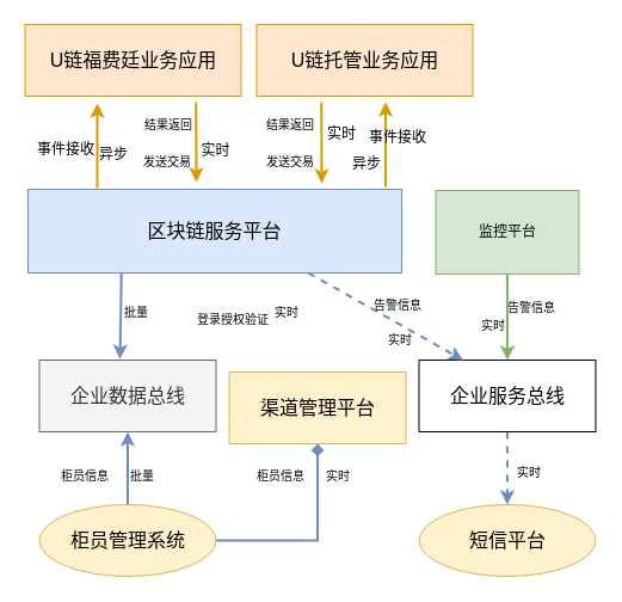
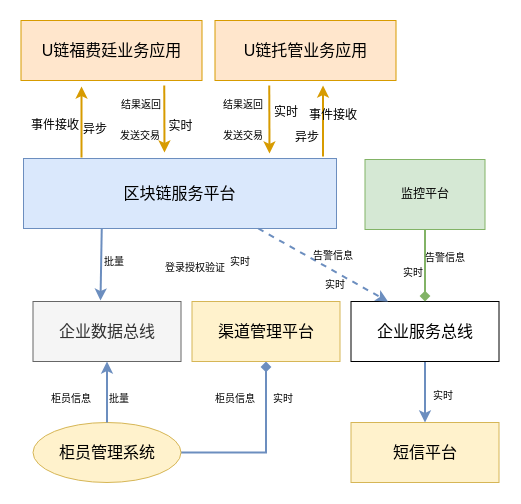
  <mxCell id="0" />
  <mxCell id="1" parent="0" />
  <mxCell id="2" value="区块链服务平台" style="rounded=0;whiteSpace=wrap;html=1;fontSize=16;fillColor=#dae8fc;strokeColor=#6c8ebf;" parent="1" vertex="1"><mxGeometry x="23" y="158" width="313" height="70" as="geometry" /></mxCell>
  <mxCell id="3" value="U链福费廷业务应用" style="rounded=0;whiteSpace=wrap;html=1;fontSize=16;fillColor=#ffe6cc;strokeColor=#d79b00;" parent="1" vertex="1"><mxGeometry x="20.5" y="20" width="181" height="60" as="geometry" /></mxCell>
  <mxCell id="4" value="U链托管业务应用" style="rounded=0;whiteSpace=wrap;html=1;fontSize=16;fillColor=#ffe6cc;strokeColor=#d79b00;" parent="1" vertex="1"><mxGeometry x="214.5" y="20" width="181" height="60" as="geometry" /></mxCell>
  <mxCell id="5" value="企业数据总线" style="rounded=0;whiteSpace=wrap;html=1;fontSize=16;fillColor=#f5f5f5;strokeColor=#666666;fontColor=#333333;" parent="1" vertex="1"><mxGeometry x="32.5" y="301" width="148" height="60" as="geometry" /></mxCell>
- <mxCell id="6" style="edgeStyle=orthogonalEdgeStyle;rounded=0;orthogonalLoop=1;jettySize=auto;html=1;exitX=0.5;exitY=1;exitDx=0;exitDy=0;strokeColor=#6C8EBF;strokeWidth=2;fontSize=10;dashed=1;" parent="1" source="7" target="11" edge="1"><mxGeometry relative="1" as="geometry" /></mxCell>
+ <mxCell id="6" style="edgeStyle=orthogonalEdgeStyle;rounded=0;orthogonalLoop=1;jettySize=auto;html=1;exitX=0.5;exitY=1;exitDx=0;exitDy=0;strokeColor=#6C8EBF;strokeWidth=2;fontSize=10;" parent="1" source="7" target="11" edge="1"><mxGeometry relative="1" as="geometry" /></mxCell>
  <mxCell id="7" value="企业服务总线" style="rounded=0;whiteSpace=wrap;html=1;fontSize=16;" parent="1" vertex="1"><mxGeometry x="350.5" y="301" width="148" height="60" as="geometry" /></mxCell>
  <mxCell id="8" style="edgeStyle=orthogonalEdgeStyle;rounded=0;orthogonalLoop=1;jettySize=auto;html=1;exitX=1;exitY=0.5;exitDx=0;exitDy=0;entryX=0.5;entryY=1;entryDx=0;entryDy=0;strokeColor=#6C8EBF;strokeWidth=2;fontSize=10;endArrow=diamond;" parent="1" source="9" target="10" edge="1"><mxGeometry relative="1" as="geometry" /></mxCell>
  <mxCell id="9" value="柜员管理系统" style="ellipse;whiteSpace=wrap;html=1;fontSize=16;fillColor=#fff2cc;strokeColor=#d6b656;" parent="1" vertex="1"><mxGeometry x="32.5" y="422" width="148" height="60" as="geometry" /></mxCell>
- <mxCell id="10" value="渠道管理平台" style="rounded=0;whiteSpace=wrap;html=1;fontSize=16;fillColor=#fff2cc;strokeColor=#d6b656;" parent="1" vertex="1"><mxGeometry x="191.5" y="311" width="148" height="60" as="geometry" /></mxCell>
- <mxCell id="11" value="短信平台" style="ellipse;whiteSpace=wrap;html=1;fontSize=16;fillColor=#fff2cc;strokeColor=#d6b656;" parent="1" vertex="1"><mxGeometry x="350.5" y="422" width="148" height="60" as="geometry" /></mxCell>
+ <mxCell id="10" value="渠道管理平台" style="rounded=0;whiteSpace=wrap;html=1;fontSize=16;fillColor=#fff2cc;strokeColor=#d6b656;" parent="1" vertex="1"><mxGeometry x="191.5" y="301" width="148" height="60" as="geometry" /></mxCell>
+ <mxCell id="11" value="短信平台" style="rounded=0;whiteSpace=wrap;html=1;fontSize=16;fillColor=#fff2cc;strokeColor=#d6b656;" parent="1" vertex="1"><mxGeometry x="350.5" y="422" width="148" height="60" as="geometry" /></mxCell>
  <mxCell id="12" value="" style="endArrow=none;startArrow=classic;html=1;strokeColor=#d79b00;strokeWidth=2;fontSize=16;entryX=0.75;entryY=1;entryDx=0;entryDy=0;fillColor=#ffe6cc;endFill=0;" parent="1" edge="1"><mxGeometry width="50" height="50" relative="1" as="geometry"><mxPoint x="164" y="152" as="sourcePoint" /><mxPoint x="163.75" y="85" as="targetPoint" /></mxGeometry></mxCell>
  <mxCell id="13" value="" style="endArrow=none;startArrow=classic;html=1;strokeColor=#d79b00;strokeWidth=2;fontSize=16;entryX=0.25;entryY=1;entryDx=0;entryDy=0;fillColor=#ffe6cc;endFill=0;" parent="1" edge="1"><mxGeometry width="50" height="50" relative="1" as="geometry"><mxPoint x="269" y="153" as="sourcePoint" /><mxPoint x="268.75" y="85" as="targetPoint" /></mxGeometry></mxCell>
  <mxCell id="14" value="发送交易" style="text;html=1;resizable=0;points=[];autosize=1;align=left;verticalAlign=top;spacingTop=-4;fontSize=10;" parent="1" vertex="1"><mxGeometry x="117.5" y="126.5" width="74" height="19" as="geometry" /></mxCell>
  <mxCell id="15" value="结果返回" style="text;html=1;resizable=0;points=[];autosize=1;align=left;verticalAlign=top;spacingTop=-4;fontSize=10;" parent="1" vertex="1"><mxGeometry x="119" y="96" width="58" height="12" as="geometry" /></mxCell>
  <mxCell id="16" value="发送交易" style="text;html=1;resizable=0;points=[];autosize=1;align=left;verticalAlign=top;spacingTop=-4;fontSize=10;" parent="1" vertex="1"><mxGeometry x="221" y="126.5" width="58" height="12" as="geometry" /></mxCell>
  <mxCell id="17" value="结果返回" style="text;html=1;resizable=0;points=[];autosize=1;align=left;verticalAlign=top;spacingTop=-4;fontSize=10;" parent="1" vertex="1"><mxGeometry x="221" y="96" width="58" height="12" as="geometry" /></mxCell>
  <mxCell id="18" value="" style="endArrow=classic;html=1;strokeColor=#6C8EBF;strokeWidth=2;fontSize=10;entryX=0.5;entryY=1;entryDx=0;entryDy=0;exitX=0.5;exitY=0;exitDx=0;exitDy=0;" parent="1" source="9" target="5" edge="1"><mxGeometry width="50" height="50" relative="1" as="geometry"><mxPoint x="88" y="436" as="sourcePoint" /><mxPoint x="138" y="386" as="targetPoint" /></mxGeometry></mxCell>
  <mxCell id="19" value="柜员信息" style="text;html=1;resizable=0;points=[];autosize=1;align=left;verticalAlign=top;spacingTop=-4;fontSize=10;" parent="1" vertex="1"><mxGeometry x="48.5" y="390" width="58" height="12" as="geometry" /></mxCell>
  <mxCell id="20" value="批量" style="text;html=1;resizable=0;points=[];autosize=1;align=left;verticalAlign=top;spacingTop=-4;fontSize=10;" parent="1" vertex="1"><mxGeometry x="106.5" y="390" width="34" height="12" as="geometry" /></mxCell>
  <mxCell id="21" value="" style="endArrow=classic;html=1;strokeColor=#6C8EBF;strokeWidth=2;fontSize=10;exitX=0.25;exitY=1;exitDx=0;exitDy=0;" parent="1" source="2" edge="1"><mxGeometry width="50" height="50" relative="1" as="geometry"><mxPoint x="124" y="289" as="sourcePoint" /><mxPoint x="100" y="300" as="targetPoint" /></mxGeometry></mxCell>
  <mxCell id="22" value="批量" style="text;html=1;resizable=0;points=[];autosize=1;align=left;verticalAlign=top;spacingTop=-4;fontSize=10;" parent="1" vertex="1"><mxGeometry x="102" y="253" width="34" height="12" as="geometry" /></mxCell>
  <mxCell id="23" value="登录授权验证" style="text;html=1;resizable=0;points=[];autosize=1;align=left;verticalAlign=top;spacingTop=-4;fontSize=10;" parent="1" vertex="1"><mxGeometry x="163" y="258.5" width="82" height="12" as="geometry" /></mxCell>
  <mxCell id="24" value="实时" style="text;html=1;resizable=0;points=[];autosize=1;align=left;verticalAlign=top;spacingTop=-4;fontSize=10;" parent="1" vertex="1"><mxGeometry x="228" y="252.5" width="34" height="12" as="geometry" /></mxCell>
  <mxCell id="25" value="" style="endArrow=classic;html=1;strokeColor=#6C8EBF;strokeWidth=2;fontSize=10;exitX=0.75;exitY=1;exitDx=0;exitDy=0;entryX=0.25;entryY=0;entryDx=0;entryDy=0;dashed=1;" parent="1" source="2" target="7" edge="1"><mxGeometry width="50" height="50" relative="1" as="geometry"><mxPoint x="442" y="272" as="sourcePoint" /><mxPoint x="492" y="222" as="targetPoint" /></mxGeometry></mxCell>
  <mxCell id="26" value="告警信息" style="text;html=1;resizable=0;points=[];autosize=1;align=left;verticalAlign=top;spacingTop=-4;fontSize=10;" parent="1" vertex="1"><mxGeometry x="310.5" y="246.5" width="58" height="12" as="geometry" /></mxCell>
  <mxCell id="27" value="实时" style="text;html=1;resizable=0;points=[];autosize=1;align=left;verticalAlign=top;spacingTop=-4;fontSize=10;" parent="1" vertex="1"><mxGeometry x="322.5" y="276" width="34" height="12" as="geometry" /></mxCell>
  <mxCell id="28" value="柜员信息" style="text;html=1;resizable=0;points=[];autosize=1;align=left;verticalAlign=top;spacingTop=-4;fontSize=10;" parent="1" vertex="1"><mxGeometry x="213" y="390" width="58" height="12" as="geometry" /></mxCell>
  <mxCell id="29" value="实时" style="text;html=1;resizable=0;points=[];autosize=1;align=left;verticalAlign=top;spacingTop=-4;fontSize=10;" parent="1" vertex="1"><mxGeometry x="271" y="390" width="34" height="12" as="geometry" /></mxCell>
  <mxCell id="30" value="实时" style="text;html=1;resizable=0;points=[];autosize=1;align=left;verticalAlign=top;spacingTop=-4;fontSize=10;" parent="1" vertex="1"><mxGeometry x="431" y="387" width="34" height="12" as="geometry" /></mxCell>
  <mxCell id="31" value="实时" style="text;html=1;resizable=0;points=[];autosize=1;align=center;verticalAlign=top;spacingTop=-4;" parent="1" vertex="1"><mxGeometry x="163" y="116" width="34" height="14" as="geometry" /></mxCell>
  <mxCell id="32" value="实时" style="text;html=1;resizable=0;points=[];autosize=1;align=left;verticalAlign=top;spacingTop=-4;" parent="1" vertex="1"><mxGeometry x="272" y="102" width="34" height="14" as="geometry" /></mxCell>
  <mxCell id="33" value="" style="endArrow=classic;html=1;entryX=0.293;entryY=1.017;entryDx=0;entryDy=0;entryPerimeter=0;strokeWidth=2;fillColor=#ffe6cc;strokeColor=#d79b00;" parent="1" edge="1"><mxGeometry width="50" height="50" relative="1" as="geometry"><mxPoint x="81" y="157" as="sourcePoint" /><mxPoint x="81.033" y="86.02" as="targetPoint" /></mxGeometry></mxCell>
  <mxCell id="34" value="事件接收" style="text;html=1;resizable=0;points=[];autosize=1;align=left;verticalAlign=top;spacingTop=-4;" parent="1" vertex="1"><mxGeometry x="29" y="114.5" width="58" height="14" as="geometry" /></mxCell>
  <mxCell id="35" value="异步" style="text;html=1;resizable=0;points=[];autosize=1;align=left;verticalAlign=top;spacingTop=-4;" parent="1" vertex="1"><mxGeometry x="80.5" y="118.5" width="34" height="14" as="geometry" /></mxCell>
  <mxCell id="36" value="" style="endArrow=classic;html=1;entryX=0.293;entryY=1.017;entryDx=0;entryDy=0;entryPerimeter=0;strokeWidth=2;fillColor=#ffe6cc;strokeColor=#d79b00;" parent="1" edge="1"><mxGeometry width="50" height="50" relative="1" as="geometry"><mxPoint x="322.5" y="156" as="sourcePoint" /><mxPoint x="322.533" y="85.02" as="targetPoint" /></mxGeometry></mxCell>
  <mxCell id="37" value="事件接收" style="text;html=1;resizable=0;points=[];autosize=1;align=left;verticalAlign=top;spacingTop=-4;" parent="1" vertex="1"><mxGeometry x="307" y="104.5" width="58" height="14" as="geometry" /></mxCell>
  <mxCell id="38" value="异步" style="text;html=1;resizable=0;points=[];autosize=1;align=left;verticalAlign=top;spacingTop=-4;" parent="1" vertex="1"><mxGeometry x="293" y="126.5" width="34" height="14" as="geometry" /></mxCell>
- <mxCell id="39" style="edgeStyle=orthogonalEdgeStyle;rounded=0;orthogonalLoop=1;jettySize=auto;html=1;exitX=0.5;exitY=1;exitDx=0;exitDy=0;fillColor=#d5e8d4;strokeColor=#82b366;strokeWidth=2;" edge="1" parent="1" source="40" target="7"><mxGeometry relative="1" as="geometry" /></mxCell>
+ <mxCell id="39" style="edgeStyle=orthogonalEdgeStyle;rounded=0;orthogonalLoop=1;jettySize=auto;html=1;exitX=0.5;exitY=1;exitDx=0;exitDy=0;fillColor=#d5e8d4;strokeColor=#82b366;strokeWidth=2;endArrow=diamond;" edge="1" parent="1" source="40" target="7"><mxGeometry relative="1" as="geometry" /></mxCell>
  <mxCell id="40" value="监控平台" style="rounded=0;whiteSpace=wrap;html=1;fillColor=#d5e8d4;strokeColor=#82b366;" vertex="1" parent="1"><mxGeometry x="364.5" y="159" width="120" height="70" as="geometry" /></mxCell>
  <mxCell id="41" value="&lt;span style=&quot;font-size: 10px&quot;&gt;告警信息&lt;/span&gt;" style="text;html=1;resizable=0;points=[];autosize=1;align=left;verticalAlign=top;spacingTop=-4;" vertex="1" parent="1"><mxGeometry x="423" y="246.5" width="50" height="14" as="geometry" /></mxCell>
  <mxCell id="42" value="&lt;span style=&quot;font-size: 10px&quot;&gt;实时&lt;/span&gt;" style="text;html=1;resizable=0;points=[];autosize=1;align=left;verticalAlign=top;spacingTop=-4;" vertex="1" parent="1"><mxGeometry x="401" y="262" width="30" height="14" as="geometry" /></mxCell>
